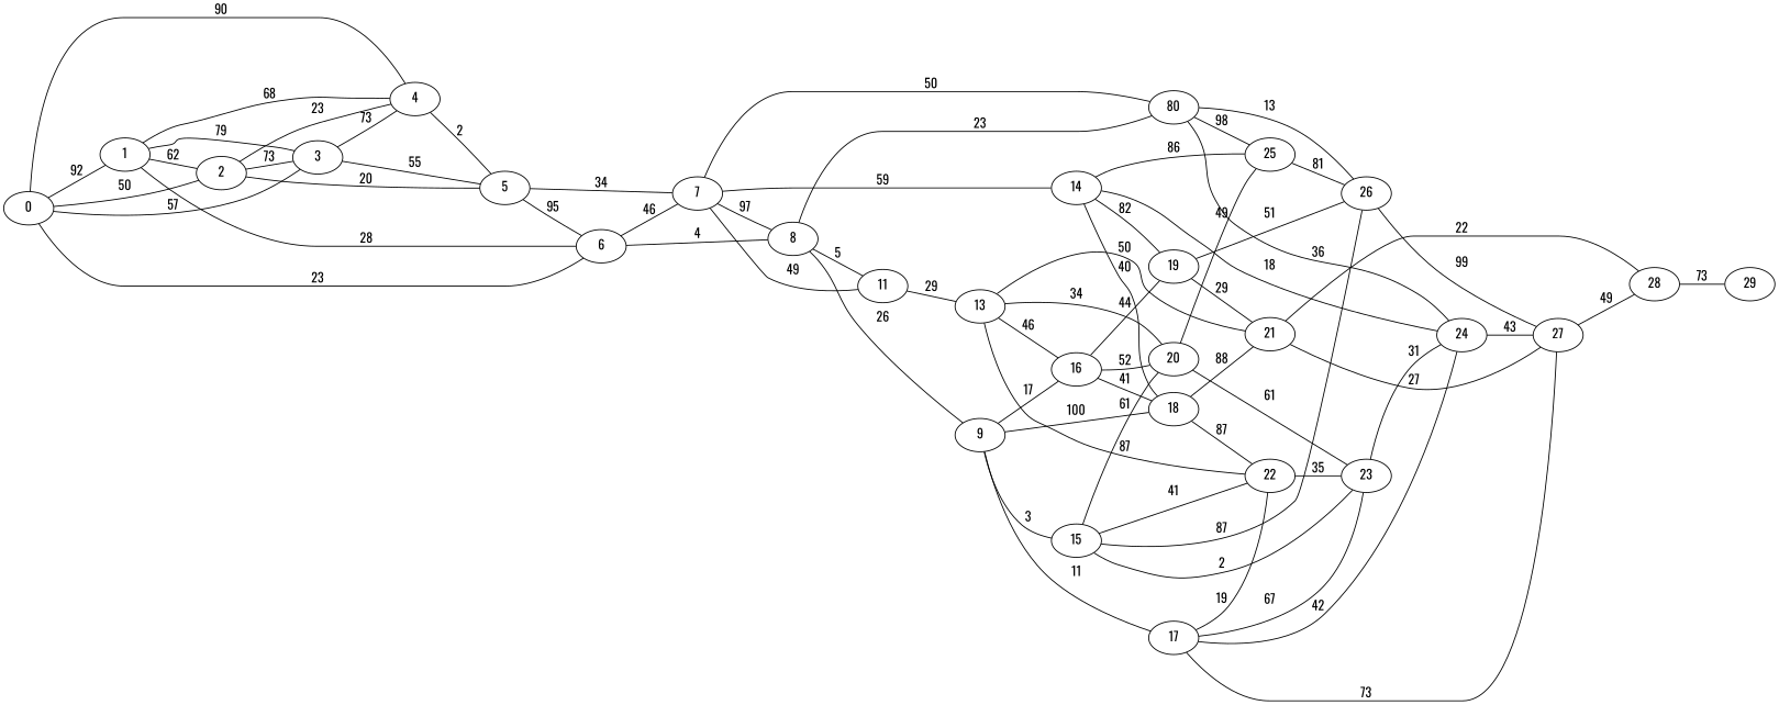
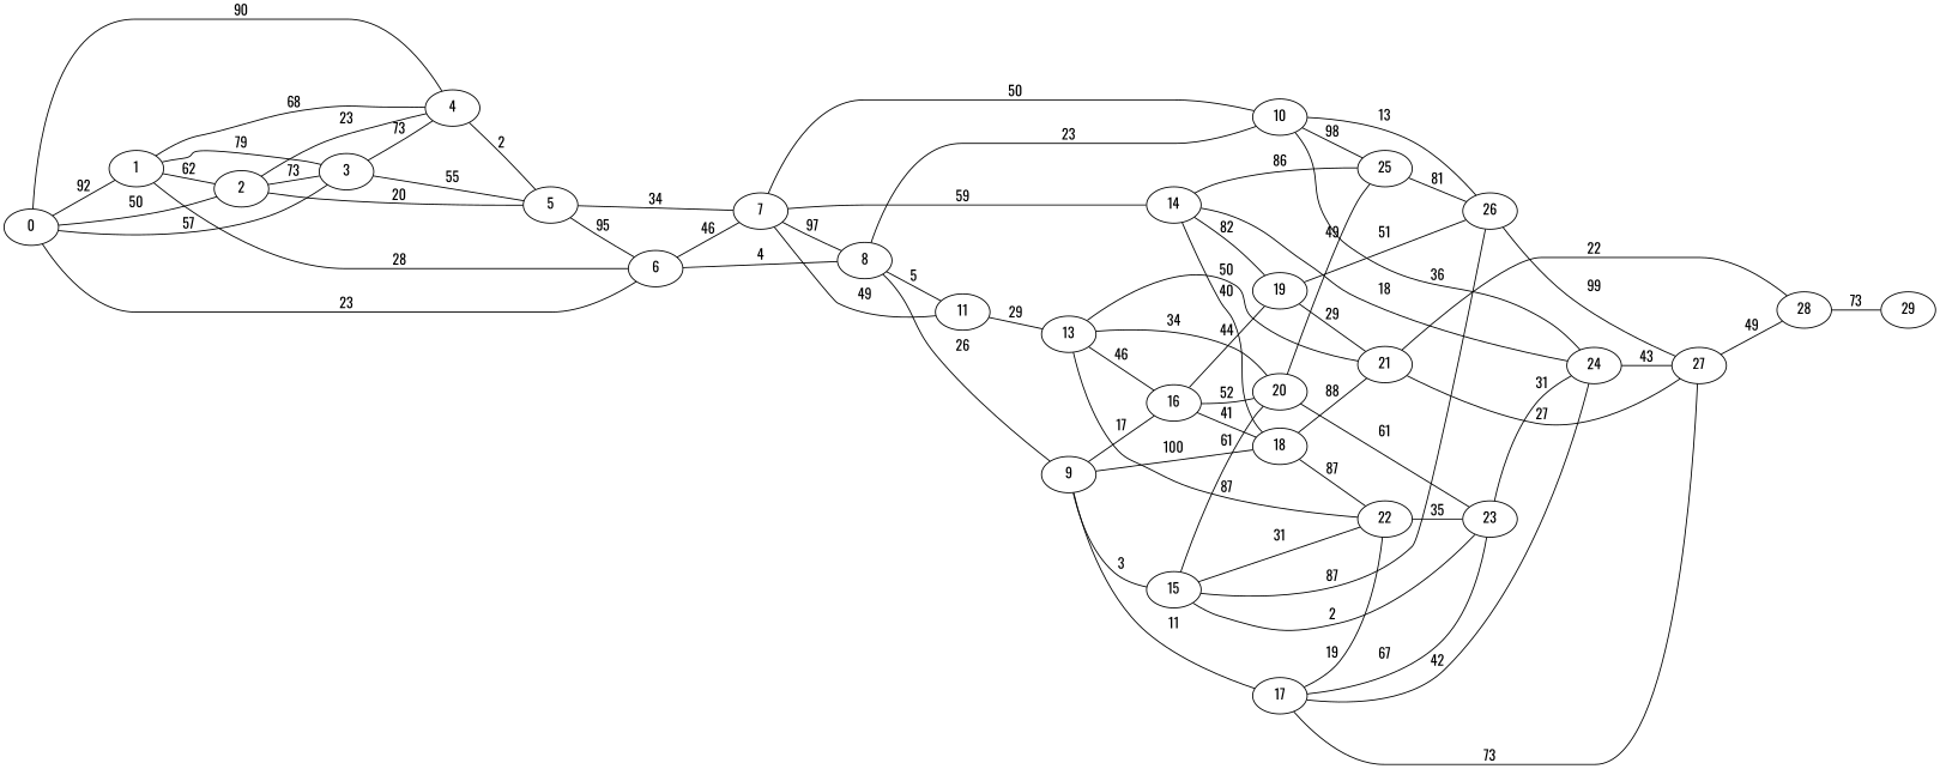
  graph {
    fontname=Oswald
    rankdir=LR
    node [fontname=Oswald]
    edge [fontname=Oswald]
    n1 [label=0]
    n2 [label=1]
    n3 [label=2]
    n4 [label=3]
    n5 [label=4]
    n6 [label=6]
    n7 [label=5]
    n8 [label=7]
    n9 [label=8]
-   n10 [label=80]
+   n10 [label=10]
    n11 [label=11]
    n12 [label=14]
    n13 [label=9]
    n14 [label=24]
    n15 [label=25]
    n16 [label=26]
    n17 [label=13]
    n18 [label=15]
    n19 [label=16]
    n20 [label=17]
    n21 [label=18]
    n22 [label=20]
    n23 [label=22]
    n24 [label=23]
    n25 [label=19]
    n26 [label=27]
    n27 [label=21]
    n28 [label=29]
    n29 [label=28]
    n1 -- n2 [label=92]
    n1 -- n3 [label=50]
    n1 -- n4 [label=57]
    n1 -- n5 [label=90]
    n1 -- n6 [label=23]
    n2 -- n3 [label=62]
    n2 -- n4 [label=79]
    n2 -- n5 [label=68]
    n2 -- n6 [label=28]
    n3 -- n4 [label=73]
    n3 -- n5 [label=23]
    n3 -- n7 [label=20]
    n4 -- n5 [label=73]
    n4 -- n7 [label=55]
    n5 -- n7 [label=2]
    n6 -- n8 [label=46]
    n6 -- n9 [label=4]
    n7 -- n6 [label=95]
    n7 -- n8 [label=34]
    n8 -- n9 [label=97]
    n8 -- n10 [label=50]
    n8 -- n11 [label=49]
    n8 -- n12 [label=59]
    n9 -- n10 [label=23]
    n9 -- n11 [label=5]
    n9 -- n13 [label=26]
    n10 -- n14 [label=36]
    n10 -- n15 [label=98]
    n10 -- n16 [label=13]
    n11 -- n17 [label=29]
    n12 -- n14 [label=18]
    n12 -- n15 [label=86]
    n12 -- n21 [label=40]
    n12 -- n25 [label=82]
    n13 -- n18 [label=3]
    n13 -- n19 [label=17]
    n13 -- n20 [label=11]
    n13 -- n21 [label=100]
    n14 -- n26 [label=43]
    n15 -- n16 [label=81]
    n16 -- n26 [label=99]
    n17 -- n19 [label=46]
    n17 -- n22 [label=34]
    n17 -- n23 [label=87]
    n17 -- n27 [label=50]
    n18 -- n16 [label=87]
    n18 -- n22 [label=61]
-   n18 -- n23 [label=41]
+   n18 -- n23 [label=31]
    n18 -- n24 [label=2]
    n19 -- n21 [label=41]
    n19 -- n22 [label=52]
    n19 -- n25 [label=44]
    n20 -- n14 [label=42]
    n20 -- n23 [label=19]
    n20 -- n24 [label=67]
    n20 -- n26 [label=73]
    n21 -- n23 [label=87]
    n21 -- n27 [label=88]
    n22 -- n15 [label=49]
    n22 -- n24 [label=61]
    n23 -- n24 [label=35]
    n24 -- n14 [label=31]
    n25 -- n16 [label=51]
    n25 -- n27 [label=29]
    n26 -- n29 [label=49]
    n27 -- n26 [label=27]
    n27 -- n29 [label=22]
    n29 -- n28 [label=73]
  }
